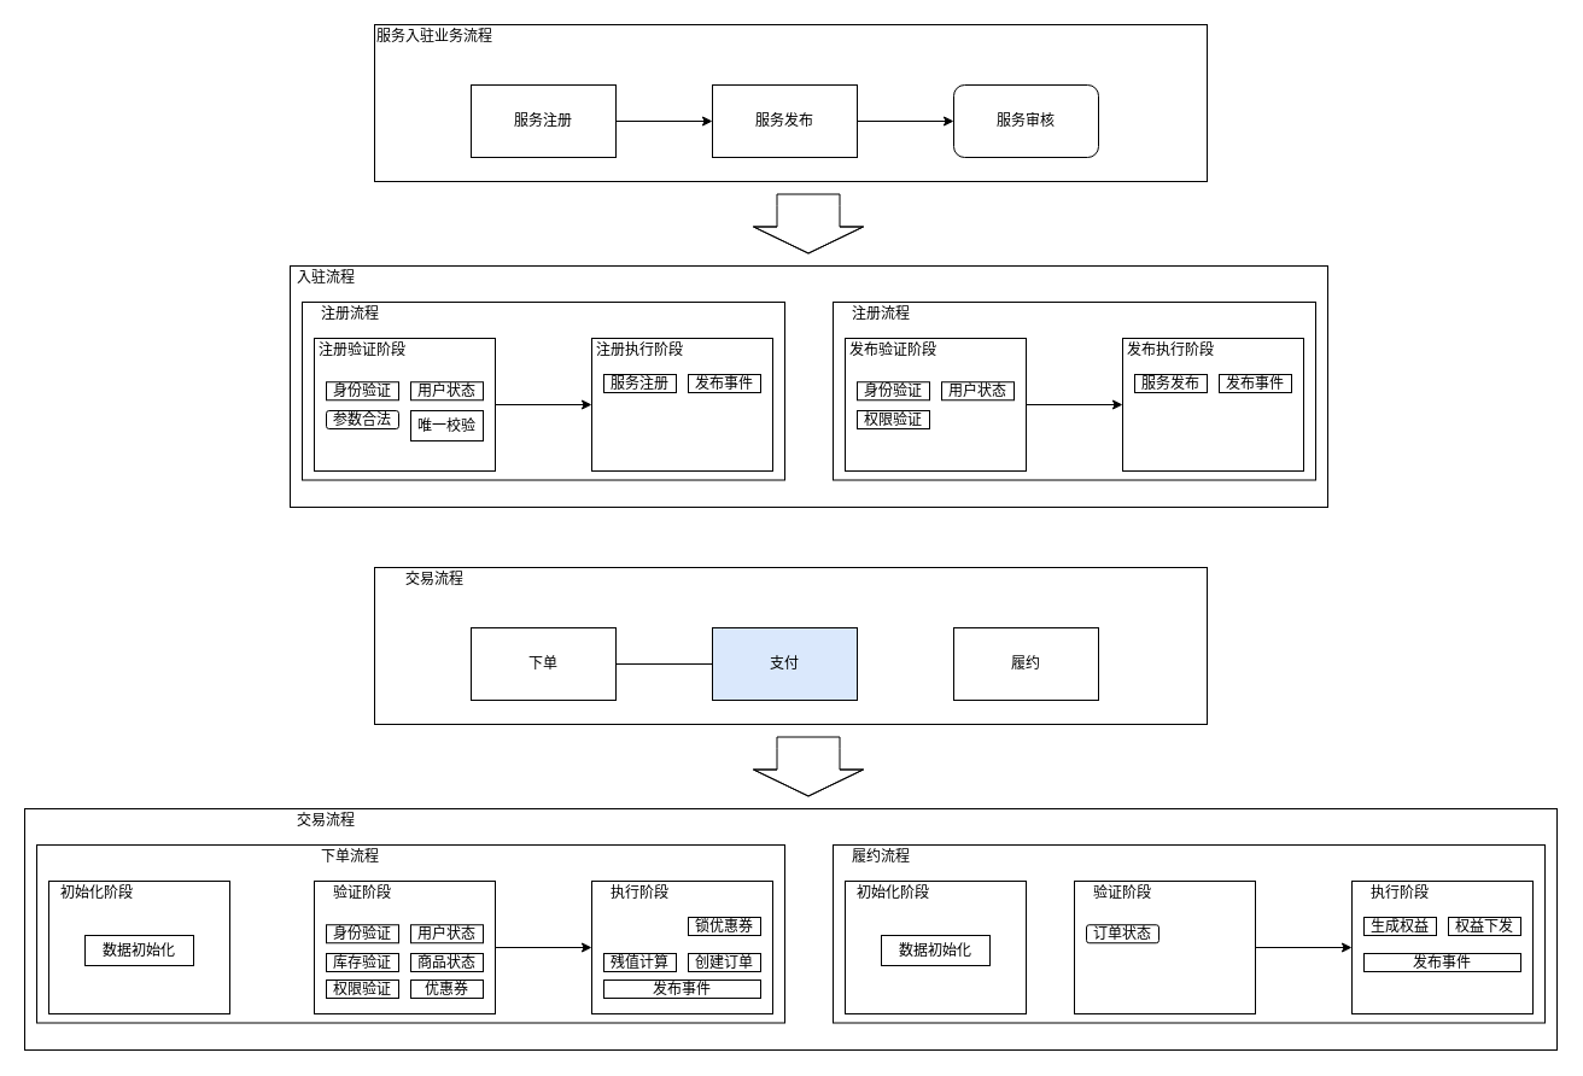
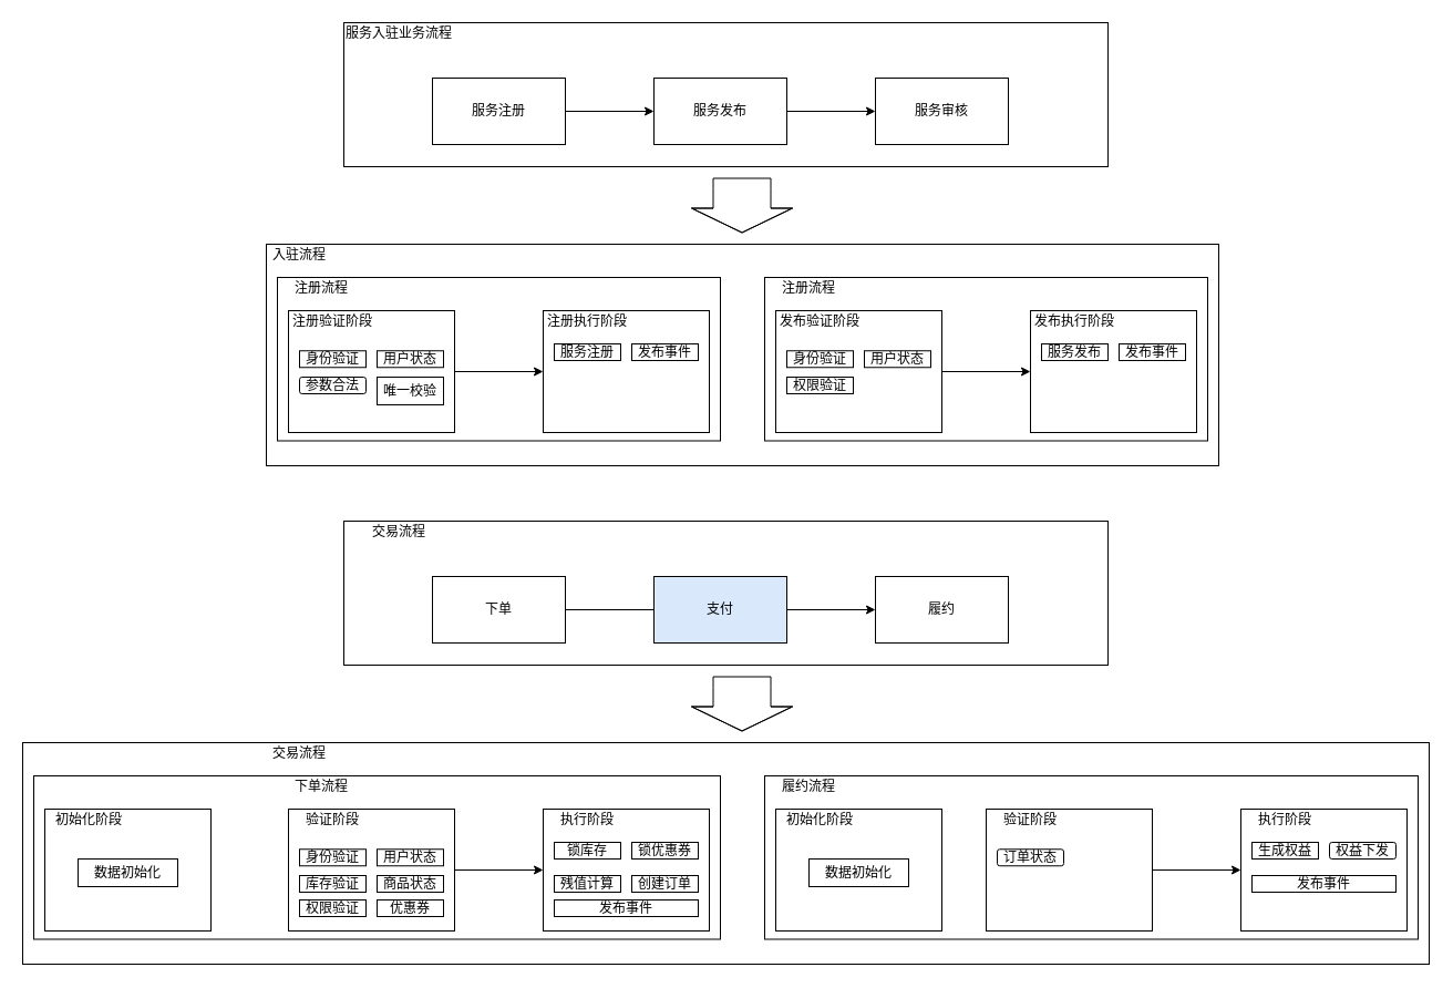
  <mxCell id="0" />
  <mxCell id="1" parent="0" />
  <mxCell id="2" value="" style="group" vertex="1" connectable="0" parent="1"><mxGeometry x="240" y="20" width="860" height="400" as="geometry" /></mxCell>
  <mxCell id="3" value="" style="rounded=0;whiteSpace=wrap;html=1;" vertex="1" parent="2"><mxGeometry x="70" width="690" height="130" as="geometry" /></mxCell>
  <mxCell id="4" value="服务注册" style="rounded=0;whiteSpace=wrap;html=1;" vertex="1" parent="2"><mxGeometry x="150" y="50" width="120" height="60" as="geometry" /></mxCell>
  <mxCell id="5" value="服务发布" style="rounded=0;whiteSpace=wrap;html=1;" vertex="1" parent="2"><mxGeometry x="350" y="50" width="120" height="60" as="geometry" /></mxCell>
  <mxCell id="6" value="" style="edgeStyle=orthogonalEdgeStyle;rounded=0;orthogonalLoop=1;jettySize=auto;html=1;" edge="1" parent="2" source="4" target="5"><mxGeometry relative="1" as="geometry" /></mxCell>
  <mxCell id="7" value="服务入驻业务流程" style="text;html=1;strokeColor=none;fillColor=none;align=center;verticalAlign=middle;whiteSpace=wrap;rounded=0;" vertex="1" parent="2"><mxGeometry x="70" width="100" height="20" as="geometry" /></mxCell>
  <mxCell id="8" value="" style="shape=flexArrow;endArrow=classic;html=1;endWidth=38;endSize=7;width=52;" edge="1" parent="2"><mxGeometry width="50" height="50" relative="1" as="geometry"><mxPoint x="429.5" y="140" as="sourcePoint" /><mxPoint x="429.5" y="190" as="targetPoint" /><Array as="points"><mxPoint x="429.5" y="150" /></Array></mxGeometry></mxCell>
  <mxCell id="9" value="" style="rounded=0;whiteSpace=wrap;html=1;" vertex="1" parent="2"><mxGeometry y="200" width="860" height="200" as="geometry" /></mxCell>
  <mxCell id="10" value="入驻流程" style="text;html=1;strokeColor=none;fillColor=none;align=center;verticalAlign=middle;whiteSpace=wrap;rounded=0;" vertex="1" parent="2"><mxGeometry y="200" width="60" height="20" as="geometry" /></mxCell>
  <mxCell id="11" value="" style="rounded=0;whiteSpace=wrap;html=1;" vertex="1" parent="2"><mxGeometry x="10" y="230" width="400" height="147.5" as="geometry" /></mxCell>
  <mxCell id="12" value="" style="rounded=0;whiteSpace=wrap;html=1;" vertex="1" parent="2"><mxGeometry x="20" y="260" width="150" height="110" as="geometry" /></mxCell>
  <mxCell id="13" value="注册验证阶段" style="text;html=1;strokeColor=none;fillColor=none;align=center;verticalAlign=middle;whiteSpace=wrap;rounded=0;" vertex="1" parent="2"><mxGeometry x="20" y="260" width="80" height="20" as="geometry" /></mxCell>
  <mxCell id="14" value="身份验证" style="rounded=0;whiteSpace=wrap;html=1;" vertex="1" parent="2"><mxGeometry x="30" y="296.25" width="60" height="15" as="geometry" /></mxCell>
  <mxCell id="15" value="参数合法" style="whiteSpace=wrap;html=1;rounded=1;" vertex="1" parent="2"><mxGeometry x="30" y="320" width="60" height="15" as="geometry" /></mxCell>
  <mxCell id="16" value="唯一校验" style="rounded=0;whiteSpace=wrap;html=1;" vertex="1" parent="2"><mxGeometry x="100" y="320" width="60" height="25" as="geometry" /></mxCell>
  <mxCell id="17" value="" style="rounded=0;whiteSpace=wrap;html=1;" vertex="1" parent="2"><mxGeometry x="250" y="260" width="150" height="110" as="geometry" /></mxCell>
  <mxCell id="18" value="" style="edgeStyle=orthogonalEdgeStyle;rounded=0;orthogonalLoop=1;jettySize=auto;html=1;" edge="1" parent="2" source="12" target="17"><mxGeometry relative="1" as="geometry" /></mxCell>
  <mxCell id="19" value="注册执行阶段" style="text;html=1;strokeColor=none;fillColor=none;align=center;verticalAlign=middle;whiteSpace=wrap;rounded=0;" vertex="1" parent="2"><mxGeometry x="250" y="260" width="80" height="20" as="geometry" /></mxCell>
  <mxCell id="20" value="用户状态" style="rounded=0;whiteSpace=wrap;html=1;" vertex="1" parent="2"><mxGeometry x="100" y="296.25" width="60" height="15" as="geometry" /></mxCell>
  <mxCell id="21" value="服务注册" style="rounded=0;whiteSpace=wrap;html=1;" vertex="1" parent="2"><mxGeometry x="260" y="290" width="60" height="15" as="geometry" /></mxCell>
  <mxCell id="22" value="发布事件" style="rounded=0;whiteSpace=wrap;html=1;" vertex="1" parent="2"><mxGeometry x="330" y="290" width="60" height="15" as="geometry" /></mxCell>
  <mxCell id="23" value="注册流程" style="text;html=1;strokeColor=none;fillColor=none;align=center;verticalAlign=middle;whiteSpace=wrap;rounded=0;" vertex="1" parent="2"><mxGeometry x="10" y="230" width="80" height="20" as="geometry" /></mxCell>
  <mxCell id="24" value="" style="rounded=0;whiteSpace=wrap;html=1;" vertex="1" parent="2"><mxGeometry x="450" y="230" width="400" height="147.5" as="geometry" /></mxCell>
  <mxCell id="25" value="" style="rounded=0;whiteSpace=wrap;html=1;" vertex="1" parent="2"><mxGeometry x="460" y="260" width="150" height="110" as="geometry" /></mxCell>
  <mxCell id="26" value="发布验证阶段" style="text;html=1;strokeColor=none;fillColor=none;align=center;verticalAlign=middle;whiteSpace=wrap;rounded=0;" vertex="1" parent="2"><mxGeometry x="460" y="260" width="80" height="20" as="geometry" /></mxCell>
  <mxCell id="27" value="身份验证" style="rounded=0;whiteSpace=wrap;html=1;" vertex="1" parent="2"><mxGeometry x="470" y="296.25" width="60" height="15" as="geometry" /></mxCell>
  <mxCell id="28" value="" style="rounded=0;whiteSpace=wrap;html=1;" vertex="1" parent="2"><mxGeometry x="690" y="260" width="150" height="110" as="geometry" /></mxCell>
  <mxCell id="29" value="发布执行阶段" style="text;html=1;strokeColor=none;fillColor=none;align=center;verticalAlign=middle;whiteSpace=wrap;rounded=0;" vertex="1" parent="2"><mxGeometry x="690" y="260" width="80" height="20" as="geometry" /></mxCell>
  <mxCell id="30" value="用户状态" style="rounded=0;whiteSpace=wrap;html=1;" vertex="1" parent="2"><mxGeometry x="540" y="296.25" width="60" height="15" as="geometry" /></mxCell>
  <mxCell id="31" value="服务发布" style="rounded=0;whiteSpace=wrap;html=1;" vertex="1" parent="2"><mxGeometry x="700" y="290" width="60" height="15" as="geometry" /></mxCell>
  <mxCell id="32" value="发布事件" style="rounded=0;whiteSpace=wrap;html=1;" vertex="1" parent="2"><mxGeometry x="770" y="290" width="60" height="15" as="geometry" /></mxCell>
  <mxCell id="33" value="注册流程" style="text;html=1;strokeColor=none;fillColor=none;align=center;verticalAlign=middle;whiteSpace=wrap;rounded=0;" vertex="1" parent="2"><mxGeometry x="450" y="230" width="80" height="20" as="geometry" /></mxCell>
  <mxCell id="34" value="权限验证" style="rounded=0;whiteSpace=wrap;html=1;" vertex="1" parent="2"><mxGeometry x="470" y="320" width="60" height="15" as="geometry" /></mxCell>
- <mxCell id="35" value="服务审核" style="whiteSpace=wrap;html=1;rounded=1;" vertex="1" parent="2"><mxGeometry x="550" y="50" width="120" height="60" as="geometry" /></mxCell>
+ <mxCell id="35" value="服务审核" style="rounded=0;whiteSpace=wrap;html=1;" vertex="1" parent="2"><mxGeometry x="550" y="50" width="120" height="60" as="geometry" /></mxCell>
  <mxCell id="36" value="" style="edgeStyle=orthogonalEdgeStyle;rounded=0;orthogonalLoop=1;jettySize=auto;html=1;" edge="1" parent="2" source="5" target="35"><mxGeometry relative="1" as="geometry" /></mxCell>
  <mxCell id="37" value="" style="endArrow=classic;html=1;entryX=0;entryY=0.5;entryDx=0;entryDy=0;exitX=1;exitY=0.5;exitDx=0;exitDy=0;" edge="1" parent="2" source="25" target="28"><mxGeometry width="50" height="50" relative="1" as="geometry"><mxPoint x="610" y="320" as="sourcePoint" /><mxPoint x="660" y="270" as="targetPoint" /></mxGeometry></mxCell>
  <mxCell id="38" value="" style="rounded=0;whiteSpace=wrap;html=1;" vertex="1" parent="1"><mxGeometry x="310" y="470" width="690" height="130" as="geometry" /></mxCell>
  <mxCell id="39" value="下单" style="rounded=0;whiteSpace=wrap;html=1;" vertex="1" parent="1"><mxGeometry x="390" y="520" width="120" height="60" as="geometry" /></mxCell>
  <mxCell id="40" value="支付" style="rounded=0;whiteSpace=wrap;html=1;fillColor=#dae8fc;" vertex="1" parent="1"><mxGeometry x="590" y="520" width="120" height="60" as="geometry" /></mxCell>
  <mxCell id="41" value="" style="edgeStyle=orthogonalEdgeStyle;rounded=0;orthogonalLoop=1;jettySize=auto;html=1;endArrow=none;" edge="1" parent="1" source="39" target="40"><mxGeometry x="230" y="1030" as="geometry" /></mxCell>
  <mxCell id="42" value="交易流程" style="text;html=1;strokeColor=none;fillColor=none;align=center;verticalAlign=middle;whiteSpace=wrap;rounded=0;" vertex="1" parent="1"><mxGeometry x="310" y="470" width="100" height="20" as="geometry" /></mxCell>
  <mxCell id="43" value="" style="shape=flexArrow;endArrow=classic;html=1;endWidth=38;endSize=7;width=52;" edge="1" parent="1"><mxGeometry x="230" y="1030" width="50" height="50" as="geometry"><mxPoint x="669.5" y="610" as="sourcePoint" /><mxPoint x="669.5" y="660" as="targetPoint" /><Array as="points"><mxPoint x="669.5" y="620" /></Array></mxGeometry></mxCell>
  <mxCell id="44" value="" style="rounded=0;whiteSpace=wrap;html=1;" vertex="1" parent="1"><mxGeometry x="20" y="670" width="1270" height="200" as="geometry" /></mxCell>
  <mxCell id="45" value="交易流程" style="text;html=1;strokeColor=none;fillColor=none;align=center;verticalAlign=middle;whiteSpace=wrap;rounded=0;" vertex="1" parent="1"><mxGeometry x="240" y="670" width="60" height="20" as="geometry" /></mxCell>
  <mxCell id="46" value="" style="rounded=0;whiteSpace=wrap;html=1;" vertex="1" parent="1"><mxGeometry x="30" y="700" width="620" height="147.5" as="geometry" /></mxCell>
  <mxCell id="47" value="" style="rounded=0;whiteSpace=wrap;html=1;" vertex="1" parent="1"><mxGeometry x="260" y="730" width="150" height="110" as="geometry" /></mxCell>
  <mxCell id="48" value="验证阶段" style="text;html=1;strokeColor=none;fillColor=none;align=center;verticalAlign=middle;whiteSpace=wrap;rounded=0;" vertex="1" parent="1"><mxGeometry x="260" y="730" width="80" height="20" as="geometry" /></mxCell>
  <mxCell id="49" value="身份验证" style="rounded=0;whiteSpace=wrap;html=1;" vertex="1" parent="1"><mxGeometry x="270" y="766.25" width="60" height="15" as="geometry" /></mxCell>
  <mxCell id="50" value="库存验证" style="rounded=0;whiteSpace=wrap;html=1;" vertex="1" parent="1"><mxGeometry x="270" y="790" width="60" height="15" as="geometry" /></mxCell>
  <mxCell id="51" value="商品状态" style="rounded=0;whiteSpace=wrap;html=1;" vertex="1" parent="1"><mxGeometry x="340" y="790" width="60" height="15" as="geometry" /></mxCell>
  <mxCell id="52" value="" style="rounded=0;whiteSpace=wrap;html=1;" vertex="1" parent="1"><mxGeometry x="490" y="730" width="150" height="110" as="geometry" /></mxCell>
  <mxCell id="53" value="" style="edgeStyle=orthogonalEdgeStyle;rounded=0;orthogonalLoop=1;jettySize=auto;html=1;" edge="1" parent="1" source="47" target="52"><mxGeometry x="230" y="1030" as="geometry" /></mxCell>
  <mxCell id="54" value="执行阶段" style="text;html=1;strokeColor=none;fillColor=none;align=center;verticalAlign=middle;whiteSpace=wrap;rounded=0;" vertex="1" parent="1"><mxGeometry x="490" y="730" width="80" height="20" as="geometry" /></mxCell>
  <mxCell id="55" value="用户状态" style="rounded=0;whiteSpace=wrap;html=1;" vertex="1" parent="1"><mxGeometry x="340" y="766.25" width="60" height="15" as="geometry" /></mxCell>
+ <mxCell id="56" value="锁库存" style="rounded=0;whiteSpace=wrap;html=1;" vertex="1" parent="1"><mxGeometry x="500" y="760" width="60" height="15" as="geometry" /></mxCell>
  <mxCell id="57" value="锁优惠券" style="rounded=0;whiteSpace=wrap;html=1;" vertex="1" parent="1"><mxGeometry x="570" y="760" width="60" height="15" as="geometry" /></mxCell>
  <mxCell id="58" value="下单流程" style="text;html=1;strokeColor=none;fillColor=none;align=center;verticalAlign=middle;whiteSpace=wrap;rounded=0;" vertex="1" parent="1"><mxGeometry x="250" y="700" width="80" height="20" as="geometry" /></mxCell>
  <mxCell id="59" value="" style="rounded=0;whiteSpace=wrap;html=1;" vertex="1" parent="1"><mxGeometry x="690" y="700" width="590" height="147.5" as="geometry" /></mxCell>
  <mxCell id="60" value="" style="rounded=0;whiteSpace=wrap;html=1;" vertex="1" parent="1"><mxGeometry x="890" y="730" width="150" height="110" as="geometry" /></mxCell>
  <mxCell id="61" value="验证阶段" style="text;html=1;strokeColor=none;fillColor=none;align=center;verticalAlign=middle;whiteSpace=wrap;rounded=0;" vertex="1" parent="1"><mxGeometry x="890" y="730" width="80" height="20" as="geometry" /></mxCell>
  <mxCell id="62" value="订单状态" style="whiteSpace=wrap;html=1;rounded=1;" vertex="1" parent="1"><mxGeometry x="900" y="766.25" width="60" height="15" as="geometry" /></mxCell>
  <mxCell id="63" value="" style="rounded=0;whiteSpace=wrap;html=1;" vertex="1" parent="1"><mxGeometry x="1120" y="730" width="150" height="110" as="geometry" /></mxCell>
  <mxCell id="64" value="执行阶段" style="text;html=1;strokeColor=none;fillColor=none;align=center;verticalAlign=middle;whiteSpace=wrap;rounded=0;" vertex="1" parent="1"><mxGeometry x="1120" y="730" width="80" height="20" as="geometry" /></mxCell>
  <mxCell id="65" value="生成权益" style="rounded=0;whiteSpace=wrap;html=1;" vertex="1" parent="1"><mxGeometry x="1130" y="760" width="60" height="15" as="geometry" /></mxCell>
- <mxCell id="66" value="权益下发" style="rounded=0;whiteSpace=wrap;html=1;" vertex="1" parent="1"><mxGeometry x="1200" y="760" width="60" height="15" as="geometry" /></mxCell>
+ <mxCell id="66" value="权益下发" style="whiteSpace=wrap;html=1;rounded=1;" vertex="1" parent="1"><mxGeometry x="1200" y="760" width="60" height="15" as="geometry" /></mxCell>
  <mxCell id="67" value="履约流程" style="text;html=1;strokeColor=none;fillColor=none;align=center;verticalAlign=middle;whiteSpace=wrap;rounded=0;" vertex="1" parent="1"><mxGeometry x="690" y="700" width="80" height="20" as="geometry" /></mxCell>
  <mxCell id="68" value="履约" style="rounded=0;whiteSpace=wrap;html=1;" vertex="1" parent="1"><mxGeometry x="790" y="520" width="120" height="60" as="geometry" /></mxCell>
+ <mxCell id="69" value="" style="edgeStyle=orthogonalEdgeStyle;rounded=0;orthogonalLoop=1;jettySize=auto;html=1;" edge="1" parent="1" source="40" target="68"><mxGeometry x="230" y="1030" as="geometry" /></mxCell>
  <mxCell id="70" value="" style="endArrow=classic;html=1;entryX=0;entryY=0.5;entryDx=0;entryDy=0;exitX=1;exitY=0.5;exitDx=0;exitDy=0;" edge="1" parent="1" source="60" target="63"><mxGeometry x="420" y="1030" width="50" height="50" as="geometry"><mxPoint x="1040" y="790" as="sourcePoint" /><mxPoint x="1090" y="740" as="targetPoint" /></mxGeometry></mxCell>
  <mxCell id="71" value="" style="rounded=0;whiteSpace=wrap;html=1;" vertex="1" parent="1"><mxGeometry x="40" y="730" width="150" height="110" as="geometry" /></mxCell>
  <mxCell id="72" value="初始化阶段" style="text;html=1;strokeColor=none;fillColor=none;align=center;verticalAlign=middle;whiteSpace=wrap;rounded=0;" vertex="1" parent="1"><mxGeometry x="40" y="730" width="80" height="20" as="geometry" /></mxCell>
  <mxCell id="73" value="数据初始化" style="rounded=0;whiteSpace=wrap;html=1;" vertex="1" parent="1"><mxGeometry x="70" y="775" width="90" height="25" as="geometry" /></mxCell>
  <mxCell id="74" value="权限验证" style="rounded=0;whiteSpace=wrap;html=1;" vertex="1" parent="1"><mxGeometry x="270" y="812" width="60" height="15" as="geometry" /></mxCell>
  <mxCell id="75" value="优惠券" style="rounded=0;whiteSpace=wrap;html=1;" vertex="1" parent="1"><mxGeometry x="340" y="812" width="60" height="15" as="geometry" /></mxCell>
  <mxCell id="76" value="残值计算" style="rounded=0;whiteSpace=wrap;html=1;" vertex="1" parent="1"><mxGeometry x="500" y="790" width="60" height="15" as="geometry" /></mxCell>
  <mxCell id="77" value="创建订单" style="rounded=0;whiteSpace=wrap;html=1;" vertex="1" parent="1"><mxGeometry x="570" y="790" width="60" height="15" as="geometry" /></mxCell>
  <mxCell id="78" value="发布事件" style="rounded=0;whiteSpace=wrap;html=1;" vertex="1" parent="1"><mxGeometry x="500" y="812" width="130" height="15" as="geometry" /></mxCell>
  <mxCell id="79" value="" style="rounded=0;whiteSpace=wrap;html=1;" vertex="1" parent="1"><mxGeometry x="700" y="730" width="150" height="110" as="geometry" /></mxCell>
  <mxCell id="80" value="初始化阶段" style="text;html=1;strokeColor=none;fillColor=none;align=center;verticalAlign=middle;whiteSpace=wrap;rounded=0;" vertex="1" parent="1"><mxGeometry x="700" y="730" width="80" height="20" as="geometry" /></mxCell>
  <mxCell id="81" value="数据初始化" style="rounded=0;whiteSpace=wrap;html=1;" vertex="1" parent="1"><mxGeometry x="730" y="775" width="90" height="25" as="geometry" /></mxCell>
  <mxCell id="82" value="发布事件" style="rounded=0;whiteSpace=wrap;html=1;" vertex="1" parent="1"><mxGeometry x="1130" y="790" width="130" height="15" as="geometry" /></mxCell>
